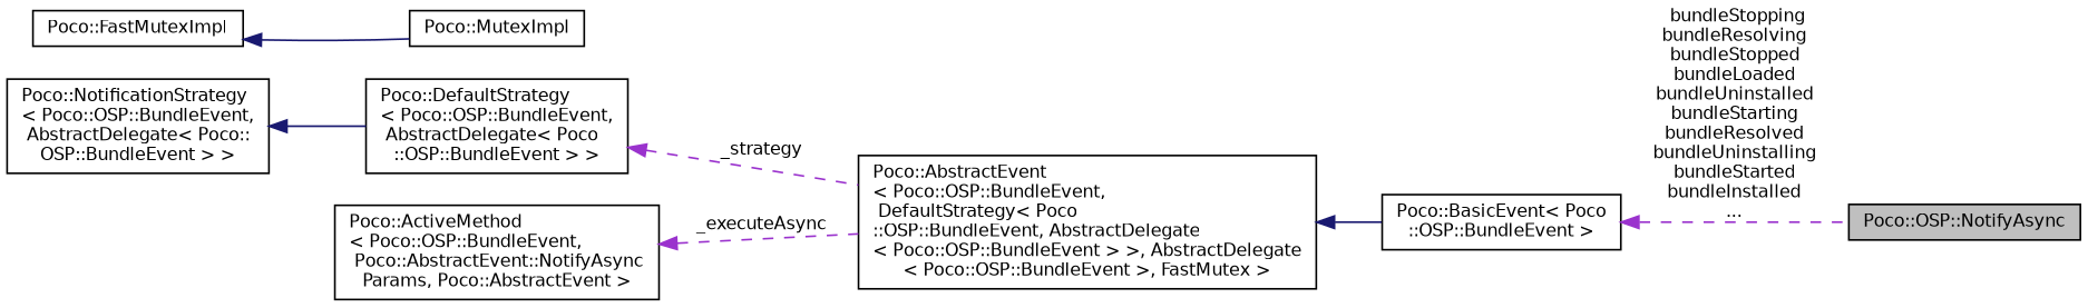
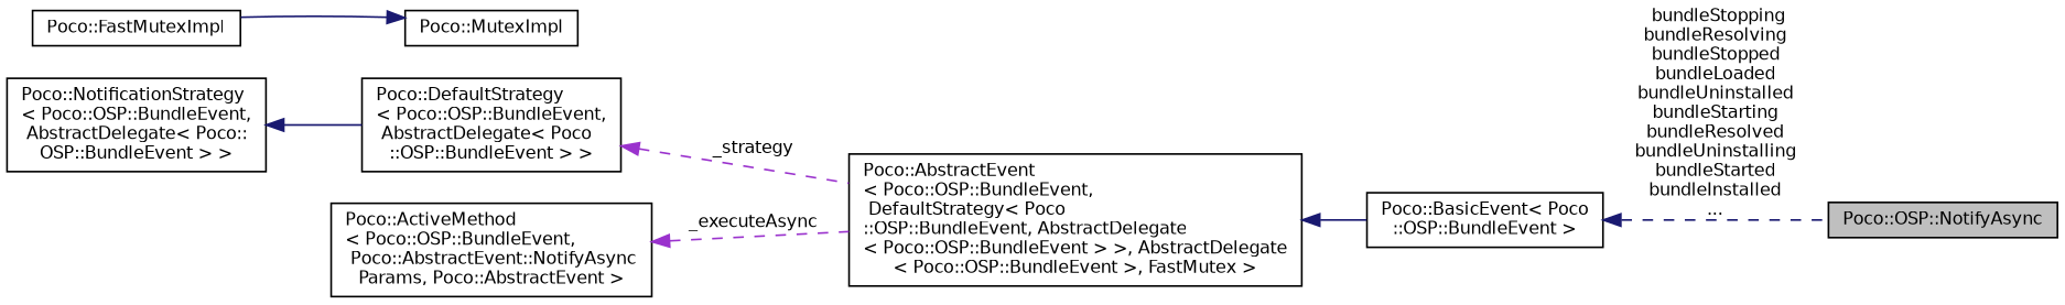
  digraph {
    rankdir=LR
    node [color=black fillcolor=white fontname=Helvetica fontsize=10 shape=record style=filled]
    edge [color=darkorchid3 dir=back fontname=Helvetica fontsize=10 labelfontname=Helvetica labelfontsize=10 style=dashed]
    n1 [fillcolor=grey75 fontcolor=black height=0.2 label="Poco::OSP::NotifyAsync" width=0.4]
    n2 [height=0.2 label="Poco::BasicEvent\< Poco\l::OSP::BundleEvent \>" width=0.4]
    n3 [height=0.2 label="Poco::AbstractEvent\l\< Poco::OSP::BundleEvent,\l DefaultStrategy\< Poco\l::OSP::BundleEvent, AbstractDelegate\l\< Poco::OSP::BundleEvent \> \>, AbstractDelegate\l\< Poco::OSP::BundleEvent \>, FastMutex \>" width=0.4]
    n4 [height=0.2 label="Poco::DefaultStrategy\l\< Poco::OSP::BundleEvent,\l AbstractDelegate\< Poco\l::OSP::BundleEvent \> \>" width=0.4]
    n5 [height=0.2 label="Poco::NotificationStrategy\l\< Poco::OSP::BundleEvent,\l AbstractDelegate\< Poco::\lOSP::BundleEvent \> \>" width=0.4]
    n6 [height=0.2 label="Poco::FastMutexImpl" width=0.4]
    n7 [height=0.2 label="Poco::MutexImpl" width=0.4]
    n8 [height=0.2 label="Poco::ActiveMethod\l\< Poco::OSP::BundleEvent,\l Poco::AbstractEvent::NotifyAsync\lParams, Poco::AbstractEvent \>" width=0.4]
-   n2 -> n1 [label=" bundleStopping\nbundleResolving\nbundleStopped\nbundleLoaded\nbundleUninstalled\nbundleStarting\nbundleResolved\nbundleUninstalling\nbundleStarted\nbundleInstalled\n..."]
+   n2 -> n1 [color=midnightblue label=" bundleStopping\nbundleResolving\nbundleStopped\nbundleLoaded\nbundleUninstalled\nbundleStarting\nbundleResolved\nbundleUninstalling\nbundleStarted\nbundleInstalled\n..."]
    n3 -> n2 [color=midnightblue style=solid]
    n4 -> n3 [label=" _strategy"]
    n5 -> n4 [color=midnightblue style=solid]
-   n6 -> n7 [color=midnightblue style=solid]
+   n7 -> n6 [color=midnightblue style=solid]
    n8 -> n3 [label=" _executeAsync"]
  }
